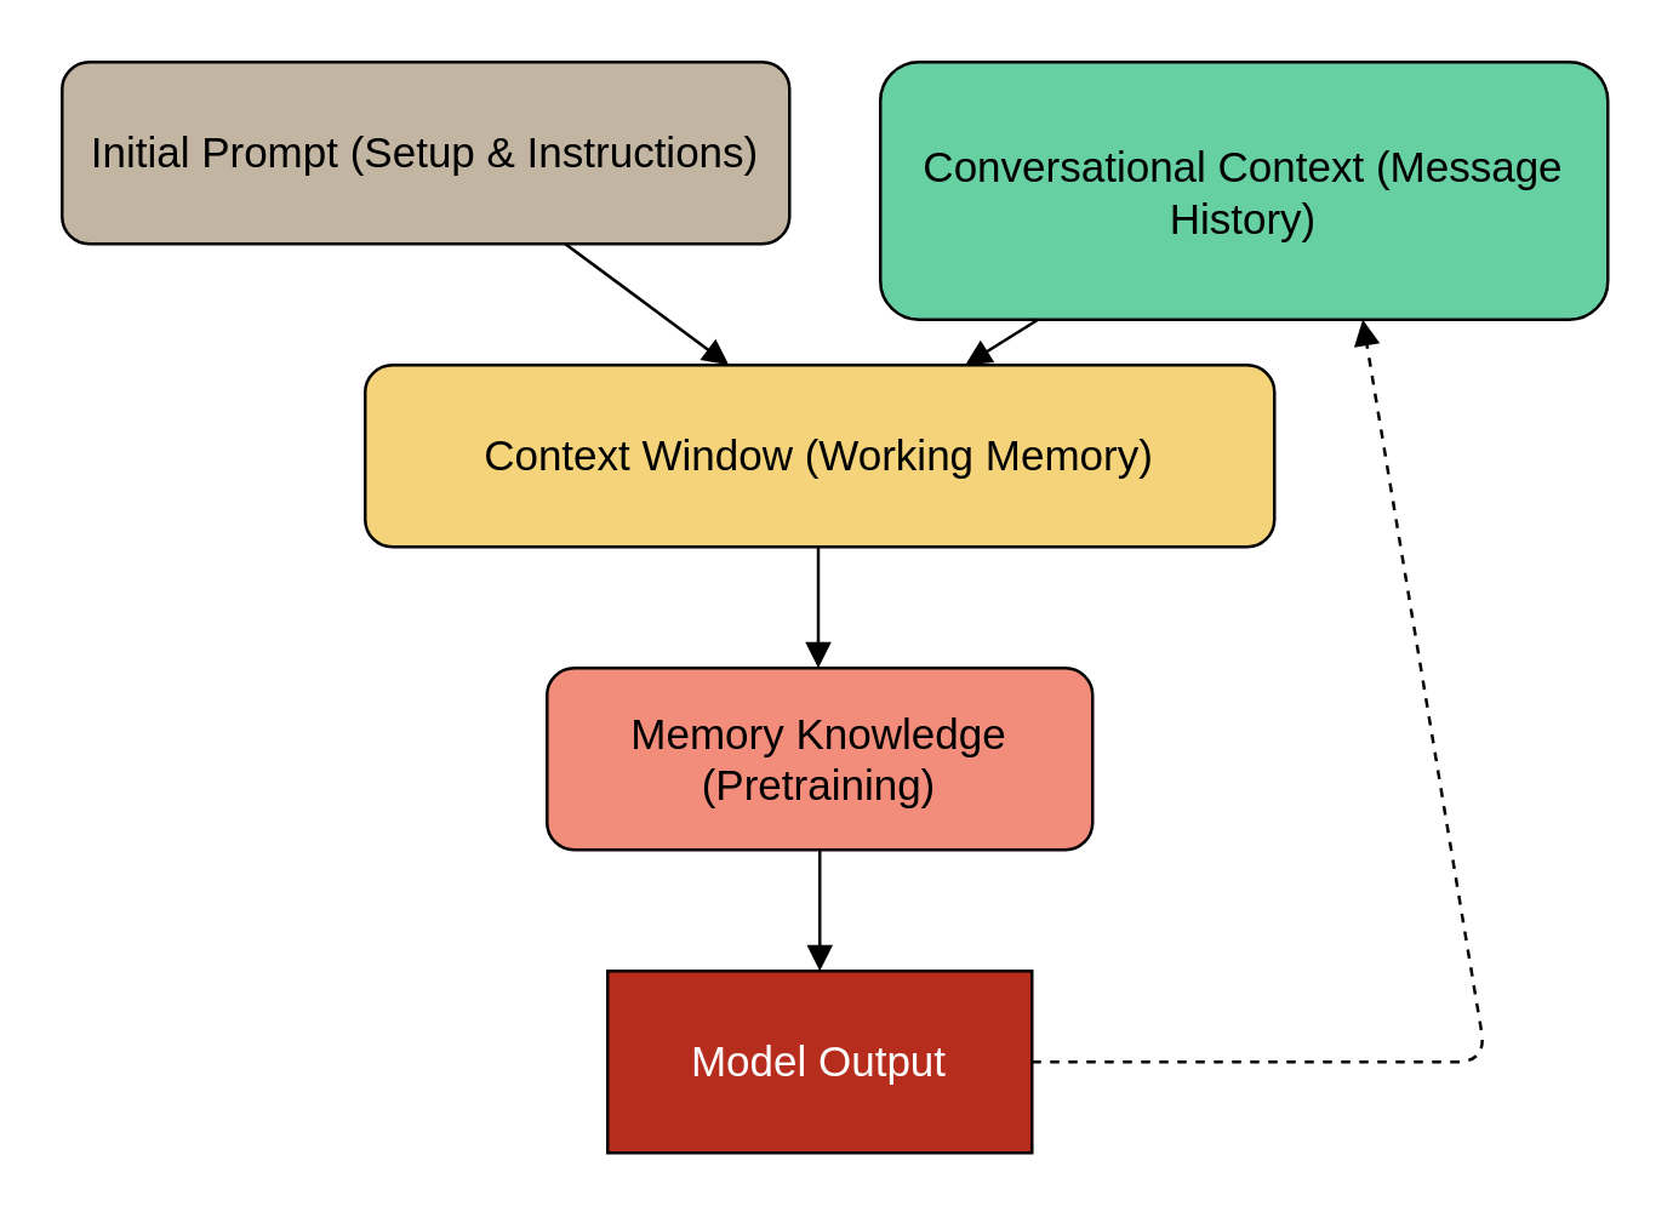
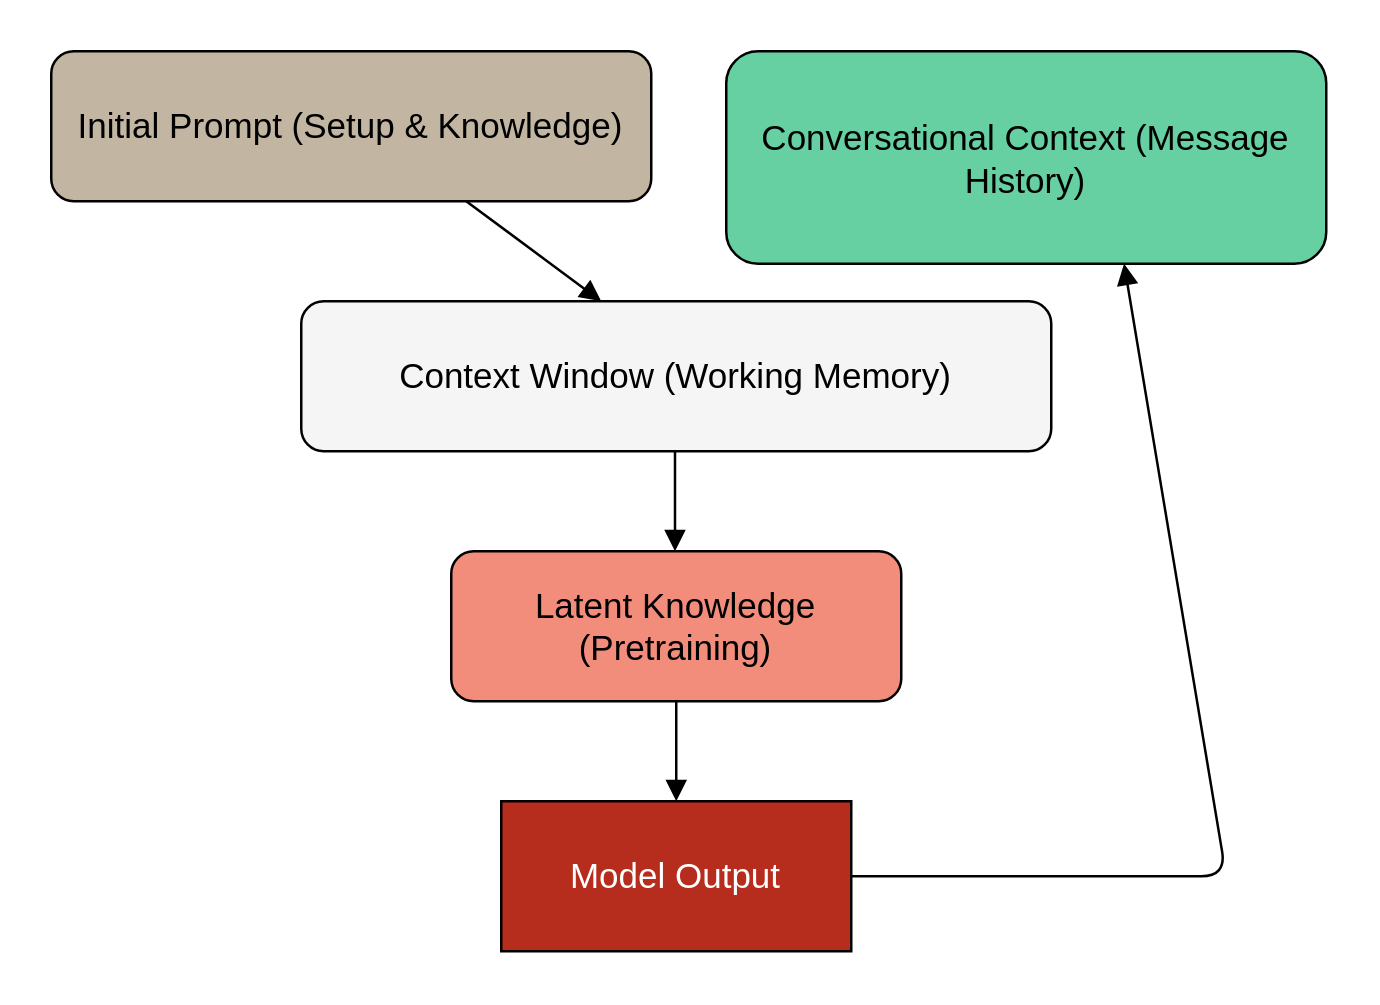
  <mxCell id="0" />
  <mxCell id="1" parent="0" />
- <mxCell id="2" value="Memory Knowledge (Pretraining)" style="rounded=1;whiteSpace=wrap;html=1;fillColor=#F28C7B;strokeColor=#000000;fontSize=14;fontColor=#000000;" parent="1" vertex="1"><mxGeometry x="180" y="220" width="180" height="60" as="geometry" /></mxCell>
- <mxCell id="3" value="&lt;span&gt;Initial Prompt (Setup &amp;amp; Instructions)&lt;/span&gt;" style="rounded=1;whiteSpace=wrap;html=1;fillColor=#C2B6A3;strokeColor=#000000;fontSize=14;fontColor=#000000;" parent="1" vertex="1"><mxGeometry x="20" y="20" width="240" height="60" as="geometry" /></mxCell>
+ <mxCell id="2" value="Latent Knowledge (Pretraining)" style="rounded=1;whiteSpace=wrap;html=1;fillColor=#F28C7B;strokeColor=#000000;fontSize=14;fontColor=#000000;" parent="1" vertex="1"><mxGeometry x="180" y="220" width="180" height="60" as="geometry" /></mxCell>
+ <mxCell id="3" value="&lt;span&gt;Initial Prompt (Setup &amp;amp; Knowledge)&lt;/span&gt;" style="rounded=1;whiteSpace=wrap;html=1;fillColor=#C2B6A3;strokeColor=#000000;fontSize=14;fontColor=#000000;" parent="1" vertex="1"><mxGeometry x="20" y="20" width="240" height="60" as="geometry" /></mxCell>
  <mxCell id="4" value="Conversational Context (Message History)" style="rounded=1;whiteSpace=wrap;html=1;fillColor=#66D0A2;strokeColor=#000000;fontSize=14;fontColor=#000000;" parent="1" vertex="1"><mxGeometry x="290" y="20" width="240" height="85" as="geometry" /></mxCell>
- <mxCell id="5" value="Context Window (Working Memory)" style="rounded=1;whiteSpace=wrap;html=1;fillColor=#F5D37A;strokeColor=#000000;fontSize=14;fontColor=#000000;" parent="1" vertex="1"><mxGeometry x="120" y="120" width="300" height="60" as="geometry" /></mxCell>
+ <mxCell id="5" value="Context Window (Working Memory)" style="rounded=1;whiteSpace=wrap;html=1;fillColor=#f5f5f5;strokeColor=#000000;fontSize=14;fontColor=#000000;" parent="1" vertex="1"><mxGeometry x="120" y="120" width="300" height="60" as="geometry" /></mxCell>
  <mxCell id="6" value="Model Output" style="whiteSpace=wrap;html=1;fillColor=#B72D1D;strokeColor=#000000;fontSize=14;fontColor=#FFFFFF;rounded=0;" parent="1" vertex="1"><mxGeometry x="200" y="320" width="140" height="60" as="geometry" /></mxCell>
- <mxCell id="7" style="endArrow=block;html=1;strokeColor=#000000;exitX=1;exitY=0.5;exitDx=0;exitDy=0;entryX=0.663;entryY=1;entryDx=0;entryDy=0;entryPerimeter=0;dashed=1;" parent="1" source="6" target="4" edge="1"><mxGeometry relative="1" as="geometry"><mxPoint x="490" y="90" as="targetPoint" /><Array as="points"><mxPoint x="490" y="350" /></Array></mxGeometry></mxCell>
- <mxCell id="8" style="endArrow=block;html=1;strokeColor=#000000;" parent="1" source="4" target="5" edge="1"><mxGeometry relative="1" as="geometry" /></mxCell>
+ <mxCell id="7" style="endArrow=block;html=1;strokeColor=#000000;exitX=1;exitY=0.5;exitDx=0;exitDy=0;entryX=0.663;entryY=1;entryDx=0;entryDy=0;entryPerimeter=0;" parent="1" source="6" target="4" edge="1"><mxGeometry relative="1" as="geometry"><mxPoint x="490" y="90" as="targetPoint" /><Array as="points"><mxPoint x="490" y="350" /></Array></mxGeometry></mxCell>
  <mxCell id="9" style="endArrow=block;html=1;strokeColor=#000000;" parent="1" target="6" edge="1"><mxGeometry relative="1" as="geometry"><mxPoint x="270" y="280" as="sourcePoint" /></mxGeometry></mxCell>
  <mxCell id="10" style="endArrow=block;html=1;strokeColor=#000000;" edge="1" parent="1"><mxGeometry relative="1" as="geometry"><mxPoint x="269.5" y="180" as="sourcePoint" /><mxPoint x="269.5" y="220" as="targetPoint" /></mxGeometry></mxCell>
  <mxCell id="11" style="endArrow=block;html=1;strokeColor=#000000;" edge="1" parent="1"><mxGeometry relative="1" as="geometry"><mxPoint x="186" y="80" as="sourcePoint" /><mxPoint x="240" y="120" as="targetPoint" /></mxGeometry></mxCell>
